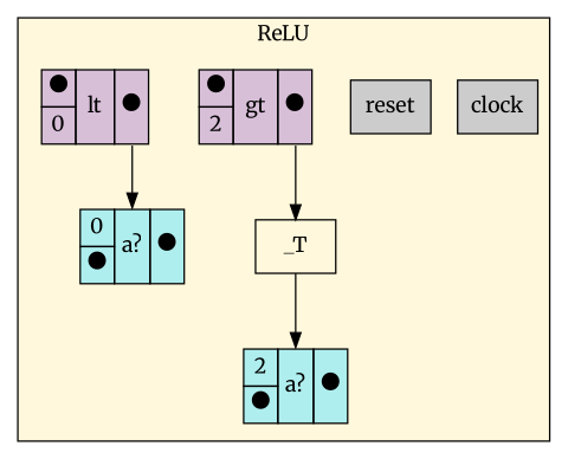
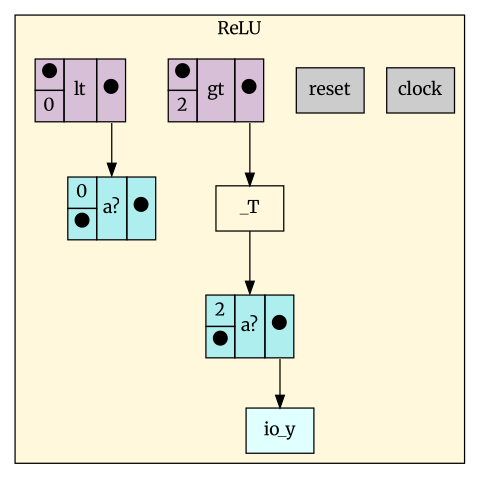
  digraph {
    fontname=Merriweather
    rankdir=TB
    node [fontname=Merriweather shape=rectangle]
    edge [fontname=Merriweather tailport=out]
    n1 [fillcolor="#CCCCCC" label=clock rank=0 style=filled]
    n2 [fillcolor="#CCCCCC" label=reset rank=0 style=filled]
    n3 [label=< <TABLE BORDER="0" CELLBORDER="1" CELLSPACING="0" CELLPADDING="4" BGCOLOR="#D8BFD8">   <TR>     <TD PORT="in1">&#x25cf;</TD>     <TD ROWSPAN="2" > gt </TD>     <TD ROWSPAN="2" PORT="out">&#x25cf;</TD>   </TR>   <TR>     <TD PORT="in2">2</TD>   </TR> </TABLE>> shape=plaintext]
    n4 [label=< <TABLE BORDER="0" CELLBORDER="1" CELLSPACING="0" CELLPADDING="4" BGCOLOR="#AFEEEE">   <TR>     <TD PORT="in1">0</TD>     <TD ROWSPAN="2" PORT="select">a?</TD>     <TD ROWSPAN="2" PORT="out">&#x25cf;</TD>   </TR>   <TR>     <TD PORT="in2">&#x25cf;</TD>   </TR> </TABLE>> shape=plaintext]
    n5 [label=< <TABLE BORDER="0" CELLBORDER="1" CELLSPACING="0" CELLPADDING="4" BGCOLOR="#D8BFD8">   <TR>     <TD PORT="in1">&#x25cf;</TD>     <TD ROWSPAN="2" > lt </TD>     <TD ROWSPAN="2" PORT="out">&#x25cf;</TD>   </TR>   <TR>     <TD PORT="in2">0</TD>   </TR> </TABLE>> shape=plaintext]
+   n6 [fillcolor="#E0FFFF" label=io_y rank=1000 style=filled]
    n7 [label=_T]
    n8 [label=< <TABLE BORDER="0" CELLBORDER="1" CELLSPACING="0" CELLPADDING="4" BGCOLOR="#AFEEEE">   <TR>     <TD PORT="in1">2</TD>     <TD ROWSPAN="2" PORT="select">a?</TD>     <TD ROWSPAN="2" PORT="out">&#x25cf;</TD>   </TR>   <TR>     <TD PORT="in2">&#x25cf;</TD>   </TR> </TABLE>> shape=plaintext]
    subgraph cluster_1 {
      bgcolor="#FFF8DC"
      label=ReLU
      n1
      n2
      n3
      n4
      n5
+     n6
      n7
      n8
    }
    n3 -> n7
    n5 -> n4 [headport=select]
    n7 -> n8 [headport=select tailport=""]
+   n8 -> n6
  }
